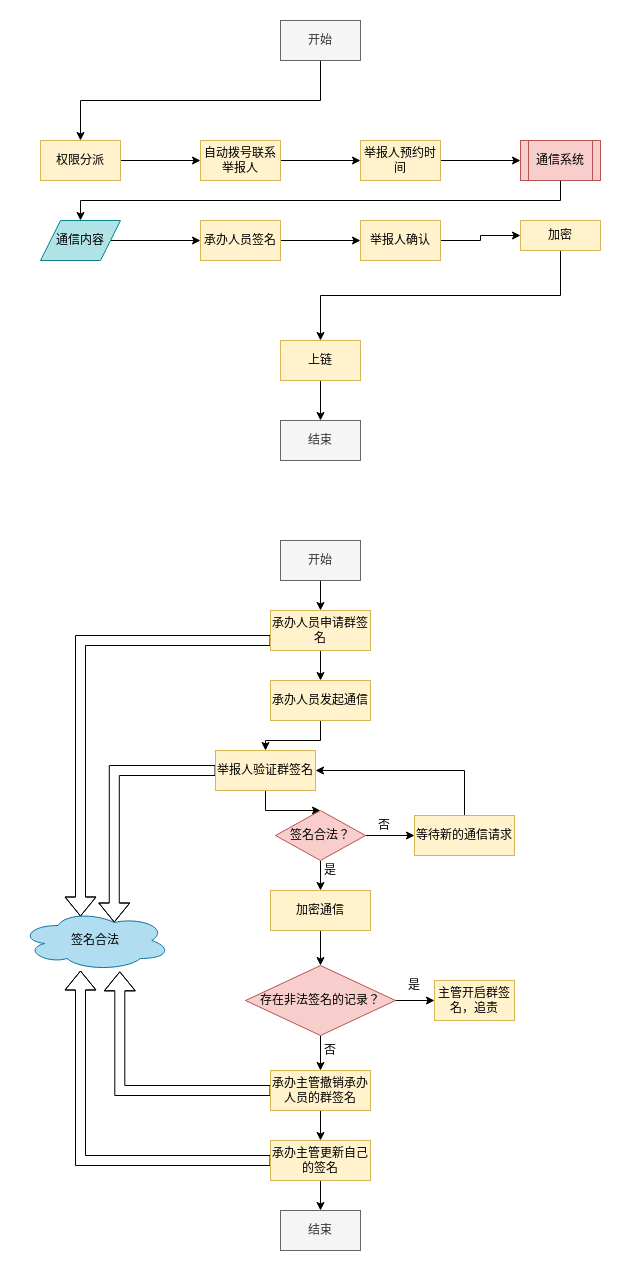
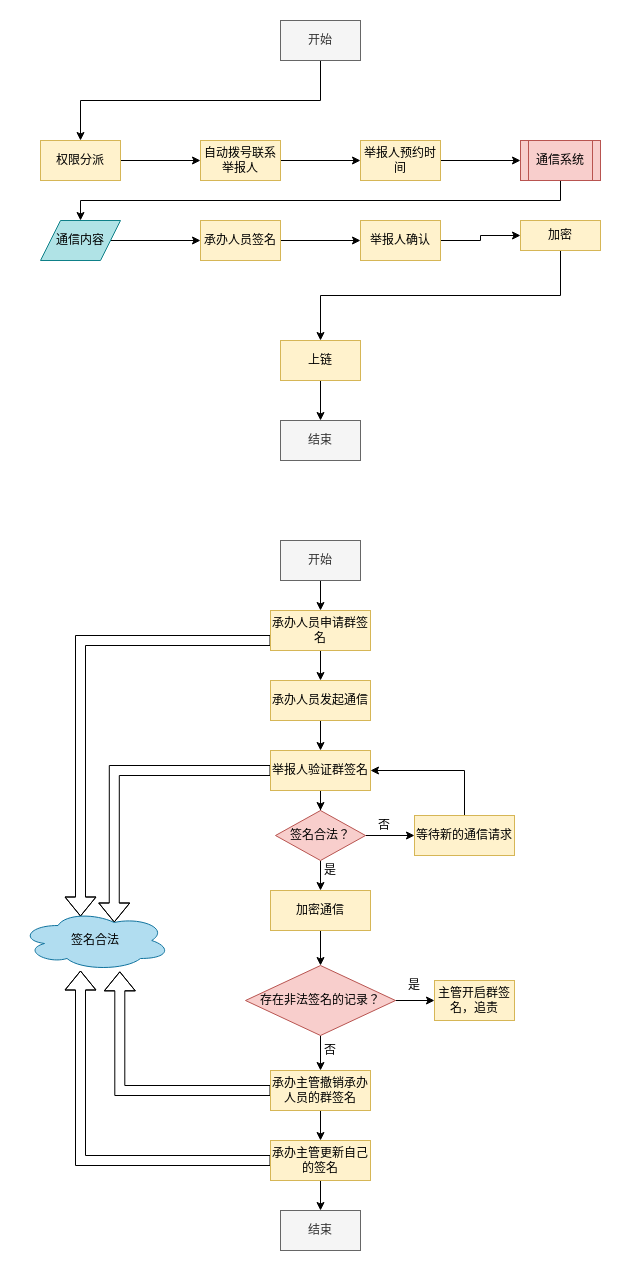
  <mxCell id="0" />
  <mxCell id="1" parent="0" />
  <mxCell id="2" style="edgeStyle=orthogonalEdgeStyle;rounded=0;orthogonalLoop=1;jettySize=auto;html=1;exitX=0.5;exitY=1;exitDx=0;exitDy=0;" edge="1" parent="1" source="3" target="5"><mxGeometry relative="1" as="geometry" /></mxCell>
  <mxCell id="3" value="开始" style="rounded=0;whiteSpace=wrap;html=1;fillColor=#f5f5f5;fontColor=#333333;strokeColor=#666666;" vertex="1" parent="1"><mxGeometry x="280" y="20" width="80" height="40" as="geometry" /></mxCell>
  <mxCell id="4" style="edgeStyle=orthogonalEdgeStyle;rounded=0;orthogonalLoop=1;jettySize=auto;html=1;exitX=1;exitY=0.5;exitDx=0;exitDy=0;entryX=0;entryY=0.5;entryDx=0;entryDy=0;" edge="1" parent="1" source="5" target="7"><mxGeometry relative="1" as="geometry" /></mxCell>
  <mxCell id="5" value="权限分派" style="rounded=0;whiteSpace=wrap;html=1;fillColor=#fff2cc;strokeColor=#d6b656;" vertex="1" parent="1"><mxGeometry x="40" y="140" width="80" height="40" as="geometry" /></mxCell>
  <mxCell id="6" style="edgeStyle=orthogonalEdgeStyle;rounded=0;orthogonalLoop=1;jettySize=auto;html=1;exitX=1;exitY=0.5;exitDx=0;exitDy=0;" edge="1" parent="1" source="7" target="9"><mxGeometry relative="1" as="geometry" /></mxCell>
  <mxCell id="7" value="自动拨号联系举报人" style="rounded=0;whiteSpace=wrap;html=1;fillColor=#fff2cc;strokeColor=#d6b656;" vertex="1" parent="1"><mxGeometry x="200" y="140" width="80" height="40" as="geometry" /></mxCell>
  <mxCell id="8" value="" style="edgeStyle=orthogonalEdgeStyle;rounded=0;orthogonalLoop=1;jettySize=auto;html=1;" edge="1" parent="1" source="9" target="11"><mxGeometry relative="1" as="geometry" /></mxCell>
  <mxCell id="9" value="举报人预约时间" style="rounded=0;whiteSpace=wrap;html=1;fillColor=#fff2cc;strokeColor=#d6b656;" vertex="1" parent="1"><mxGeometry x="360" y="140" width="80" height="40" as="geometry" /></mxCell>
  <mxCell id="10" style="edgeStyle=orthogonalEdgeStyle;rounded=0;orthogonalLoop=1;jettySize=auto;html=1;exitX=0.5;exitY=1;exitDx=0;exitDy=0;" edge="1" parent="1" source="11" target="13"><mxGeometry relative="1" as="geometry" /></mxCell>
  <mxCell id="11" value="通信系统" style="shape=process;whiteSpace=wrap;html=1;backgroundOutline=1;fillColor=#f8cecc;strokeColor=#b85450;" vertex="1" parent="1"><mxGeometry x="520" y="140" width="80" height="40" as="geometry" /></mxCell>
  <mxCell id="12" value="" style="edgeStyle=orthogonalEdgeStyle;rounded=0;orthogonalLoop=1;jettySize=auto;html=1;" edge="1" parent="1" source="13" target="15"><mxGeometry relative="1" as="geometry" /></mxCell>
  <mxCell id="13" value="通信内容" style="shape=parallelogram;perimeter=parallelogramPerimeter;whiteSpace=wrap;html=1;fixedSize=1;fillColor=#b0e3e6;strokeColor=#0e8088;" vertex="1" parent="1"><mxGeometry x="40" y="220" width="80" height="40" as="geometry" /></mxCell>
  <mxCell id="14" value="" style="edgeStyle=orthogonalEdgeStyle;rounded=0;orthogonalLoop=1;jettySize=auto;html=1;" edge="1" parent="1" source="15" target="17"><mxGeometry relative="1" as="geometry" /></mxCell>
  <mxCell id="15" value="承办人员签名" style="rounded=0;whiteSpace=wrap;html=1;fillColor=#fff2cc;strokeColor=#d6b656;" vertex="1" parent="1"><mxGeometry x="200" y="220" width="80" height="40" as="geometry" /></mxCell>
  <mxCell id="16" value="" style="edgeStyle=orthogonalEdgeStyle;rounded=0;orthogonalLoop=1;jettySize=auto;html=1;" edge="1" parent="1" source="17" target="19"><mxGeometry relative="1" as="geometry" /></mxCell>
  <mxCell id="17" value="举报人确认" style="rounded=0;whiteSpace=wrap;html=1;fillColor=#fff2cc;strokeColor=#d6b656;" vertex="1" parent="1"><mxGeometry x="360" y="220" width="80" height="40" as="geometry" /></mxCell>
  <mxCell id="18" style="edgeStyle=orthogonalEdgeStyle;rounded=0;orthogonalLoop=1;jettySize=auto;html=1;exitX=0.5;exitY=1;exitDx=0;exitDy=0;entryX=0.5;entryY=0;entryDx=0;entryDy=0;" edge="1" parent="1" source="19" target="21"><mxGeometry relative="1" as="geometry" /></mxCell>
  <mxCell id="19" value="加密" style="rounded=0;whiteSpace=wrap;html=1;fillColor=#fff2cc;strokeColor=#d6b656;" vertex="1" parent="1"><mxGeometry x="520" y="220" width="80" height="30" as="geometry" /></mxCell>
  <mxCell id="20" value="" style="edgeStyle=orthogonalEdgeStyle;rounded=0;orthogonalLoop=1;jettySize=auto;html=1;" edge="1" parent="1" source="21" target="22"><mxGeometry relative="1" as="geometry" /></mxCell>
  <mxCell id="21" value="上链" style="rounded=0;whiteSpace=wrap;html=1;fillColor=#fff2cc;strokeColor=#d6b656;" vertex="1" parent="1"><mxGeometry x="280" y="340" width="80" height="40" as="geometry" /></mxCell>
  <mxCell id="22" value="结束" style="rounded=0;whiteSpace=wrap;html=1;fillColor=#f5f5f5;fontColor=#333333;strokeColor=#666666;" vertex="1" parent="1"><mxGeometry x="280" y="420" width="80" height="40" as="geometry" /></mxCell>
  <mxCell id="23" value="" style="edgeStyle=orthogonalEdgeStyle;rounded=0;orthogonalLoop=1;jettySize=auto;html=1;" edge="1" parent="1" source="24" target="27"><mxGeometry relative="1" as="geometry" /></mxCell>
  <mxCell id="24" value="开始" style="rounded=0;whiteSpace=wrap;html=1;fillColor=#f5f5f5;fontColor=#333333;strokeColor=#666666;" vertex="1" parent="1"><mxGeometry x="280" y="540" width="80" height="40" as="geometry" /></mxCell>
  <mxCell id="25" value="" style="edgeStyle=orthogonalEdgeStyle;rounded=0;orthogonalLoop=1;jettySize=auto;html=1;" edge="1" parent="1" source="27" target="32"><mxGeometry relative="1" as="geometry" /></mxCell>
  <mxCell id="26" style="edgeStyle=orthogonalEdgeStyle;rounded=0;orthogonalLoop=1;jettySize=auto;html=1;exitX=0;exitY=0.75;exitDx=0;exitDy=0;entryX=0.4;entryY=0.1;entryDx=0;entryDy=0;entryPerimeter=0;shape=flexArrow;" edge="1" parent="1" source="27" target="55"><mxGeometry relative="1" as="geometry" /></mxCell>
  <mxCell id="27" value="承办人员申请群签名" style="rounded=0;whiteSpace=wrap;html=1;fillColor=#fff2cc;strokeColor=#d6b656;" vertex="1" parent="1"><mxGeometry x="270" y="610" width="100" height="40" as="geometry" /></mxCell>
  <mxCell id="28" value="" style="edgeStyle=orthogonalEdgeStyle;rounded=0;orthogonalLoop=1;jettySize=auto;html=1;" edge="1" parent="1" source="30" target="35"><mxGeometry relative="1" as="geometry" /></mxCell>
  <mxCell id="29" style="edgeStyle=orthogonalEdgeStyle;rounded=0;orthogonalLoop=1;jettySize=auto;html=1;entryX=0.625;entryY=0.2;entryDx=0;entryDy=0;entryPerimeter=0;shape=flexArrow;" edge="1" parent="1" source="30" target="55"><mxGeometry relative="1" as="geometry" /></mxCell>
- <mxCell id="30" value="举报人验证群签名" style="rounded=0;whiteSpace=wrap;html=1;fillColor=#fff2cc;strokeColor=#d6b656;" vertex="1" parent="1"><mxGeometry x="215" y="750" width="100" height="40" as="geometry" /></mxCell>
+ <mxCell id="30" value="举报人验证群签名" style="rounded=0;whiteSpace=wrap;html=1;fillColor=#fff2cc;strokeColor=#d6b656;" vertex="1" parent="1"><mxGeometry x="270" y="750" width="100" height="40" as="geometry" /></mxCell>
  <mxCell id="31" style="edgeStyle=orthogonalEdgeStyle;rounded=0;orthogonalLoop=1;jettySize=auto;html=1;exitX=0.5;exitY=1;exitDx=0;exitDy=0;entryX=0.5;entryY=0;entryDx=0;entryDy=0;" edge="1" parent="1" source="32" target="30"><mxGeometry relative="1" as="geometry" /></mxCell>
  <mxCell id="32" value="承办人员发起通信" style="rounded=0;whiteSpace=wrap;html=1;fillColor=#fff2cc;strokeColor=#d6b656;" vertex="1" parent="1"><mxGeometry x="270" y="680" width="100" height="40" as="geometry" /></mxCell>
  <mxCell id="33" style="edgeStyle=orthogonalEdgeStyle;rounded=0;orthogonalLoop=1;jettySize=auto;html=1;entryX=0;entryY=0.5;entryDx=0;entryDy=0;" edge="1" parent="1" source="35" target="37"><mxGeometry relative="1" as="geometry" /></mxCell>
  <mxCell id="34" style="edgeStyle=orthogonalEdgeStyle;rounded=0;orthogonalLoop=1;jettySize=auto;html=1;exitX=0.5;exitY=1;exitDx=0;exitDy=0;entryX=0.5;entryY=0;entryDx=0;entryDy=0;" edge="1" parent="1" source="35" target="39"><mxGeometry relative="1" as="geometry" /></mxCell>
  <mxCell id="35" value="签名合法？" style="rhombus;whiteSpace=wrap;html=1;fillColor=#f8cecc;strokeColor=#b85450;" vertex="1" parent="1"><mxGeometry x="275" y="810" width="90" height="50" as="geometry" /></mxCell>
  <mxCell id="36" style="edgeStyle=orthogonalEdgeStyle;rounded=0;orthogonalLoop=1;jettySize=auto;html=1;exitX=0.5;exitY=0;exitDx=0;exitDy=0;entryX=1;entryY=0.5;entryDx=0;entryDy=0;" edge="1" parent="1" source="37" target="30"><mxGeometry relative="1" as="geometry" /></mxCell>
  <mxCell id="37" value="等待新的通信请求" style="rounded=0;whiteSpace=wrap;html=1;fillColor=#fff2cc;strokeColor=#d6b656;" vertex="1" parent="1"><mxGeometry x="414" y="815" width="100" height="40" as="geometry" /></mxCell>
  <mxCell id="38" style="edgeStyle=orthogonalEdgeStyle;rounded=0;orthogonalLoop=1;jettySize=auto;html=1;exitX=0.5;exitY=1;exitDx=0;exitDy=0;entryX=0.5;entryY=0;entryDx=0;entryDy=0;" edge="1" parent="1" source="39" target="42"><mxGeometry relative="1" as="geometry" /></mxCell>
  <mxCell id="39" value="加密通信" style="rounded=0;whiteSpace=wrap;html=1;fillColor=#fff2cc;strokeColor=#d6b656;" vertex="1" parent="1"><mxGeometry x="270" y="890" width="100" height="40" as="geometry" /></mxCell>
  <mxCell id="40" style="edgeStyle=orthogonalEdgeStyle;rounded=0;orthogonalLoop=1;jettySize=auto;html=1;exitX=1;exitY=0.5;exitDx=0;exitDy=0;entryX=0;entryY=0.5;entryDx=0;entryDy=0;" edge="1" parent="1" source="42" target="43"><mxGeometry relative="1" as="geometry" /></mxCell>
  <mxCell id="41" value="" style="edgeStyle=orthogonalEdgeStyle;rounded=0;orthogonalLoop=1;jettySize=auto;html=1;" edge="1" parent="1" source="42" target="48"><mxGeometry relative="1" as="geometry" /></mxCell>
  <mxCell id="42" value="存在非法签名的记录？" style="rhombus;whiteSpace=wrap;html=1;fillColor=#f8cecc;strokeColor=#b85450;" vertex="1" parent="1"><mxGeometry x="245" y="965" width="150" height="70" as="geometry" /></mxCell>
  <mxCell id="43" value="主管开启群签名，追责" style="rounded=0;whiteSpace=wrap;html=1;fillColor=#fff2cc;strokeColor=#d6b656;" vertex="1" parent="1"><mxGeometry x="434" y="980" width="80" height="40" as="geometry" /></mxCell>
  <mxCell id="44" value="否" style="text;html=1;strokeColor=none;fillColor=none;align=center;verticalAlign=middle;whiteSpace=wrap;rounded=0;" vertex="1" parent="1"><mxGeometry x="354" y="810" width="60" height="30" as="geometry" /></mxCell>
  <mxCell id="45" value="是" style="text;html=1;strokeColor=none;fillColor=none;align=center;verticalAlign=middle;whiteSpace=wrap;rounded=0;" vertex="1" parent="1"><mxGeometry x="384" y="970" width="60" height="30" as="geometry" /></mxCell>
  <mxCell id="46" value="" style="edgeStyle=orthogonalEdgeStyle;rounded=0;orthogonalLoop=1;jettySize=auto;html=1;" edge="1" parent="1" source="48" target="51"><mxGeometry relative="1" as="geometry" /></mxCell>
  <mxCell id="47" style="edgeStyle=orthogonalEdgeStyle;rounded=0;orthogonalLoop=1;jettySize=auto;html=1;entryX=0.662;entryY=1.014;entryDx=0;entryDy=0;entryPerimeter=0;shape=flexArrow;" edge="1" parent="1" source="48" target="55"><mxGeometry relative="1" as="geometry" /></mxCell>
  <mxCell id="48" value="承办主管撤销承办人员的群签名" style="rounded=0;whiteSpace=wrap;html=1;fillColor=#fff2cc;strokeColor=#d6b656;" vertex="1" parent="1"><mxGeometry x="270" y="1070" width="100" height="40" as="geometry" /></mxCell>
  <mxCell id="49" style="edgeStyle=orthogonalEdgeStyle;rounded=0;orthogonalLoop=1;jettySize=auto;html=1;exitX=0.5;exitY=1;exitDx=0;exitDy=0;entryX=0.5;entryY=0;entryDx=0;entryDy=0;" edge="1" parent="1" source="51" target="52"><mxGeometry relative="1" as="geometry" /></mxCell>
  <mxCell id="50" style="edgeStyle=orthogonalEdgeStyle;rounded=0;orthogonalLoop=1;jettySize=auto;html=1;entryX=0.4;entryY=1;entryDx=0;entryDy=0;entryPerimeter=0;shape=flexArrow;" edge="1" parent="1" source="51" target="55"><mxGeometry relative="1" as="geometry" /></mxCell>
  <mxCell id="51" value="承办主管更新自己的签名" style="rounded=0;whiteSpace=wrap;html=1;fillColor=#fff2cc;strokeColor=#d6b656;" vertex="1" parent="1"><mxGeometry x="270" y="1140" width="100" height="40" as="geometry" /></mxCell>
  <mxCell id="52" value="结束" style="rounded=0;whiteSpace=wrap;html=1;fillColor=#f5f5f5;fontColor=#333333;strokeColor=#666666;" vertex="1" parent="1"><mxGeometry x="280" y="1210" width="80" height="40" as="geometry" /></mxCell>
  <mxCell id="53" value="是" style="text;html=1;strokeColor=none;fillColor=none;align=center;verticalAlign=middle;whiteSpace=wrap;rounded=0;" vertex="1" parent="1"><mxGeometry x="300" y="855" width="60" height="30" as="geometry" /></mxCell>
  <mxCell id="54" value="否" style="text;html=1;strokeColor=none;fillColor=none;align=center;verticalAlign=middle;whiteSpace=wrap;rounded=0;" vertex="1" parent="1"><mxGeometry x="300" y="1035" width="60" height="30" as="geometry" /></mxCell>
  <mxCell id="55" value="签名合法" style="ellipse;shape=cloud;whiteSpace=wrap;html=1;fillColor=#b1ddf0;strokeColor=#10739e;" vertex="1" parent="1"><mxGeometry x="20" y="910" width="150" height="60" as="geometry" /></mxCell>
